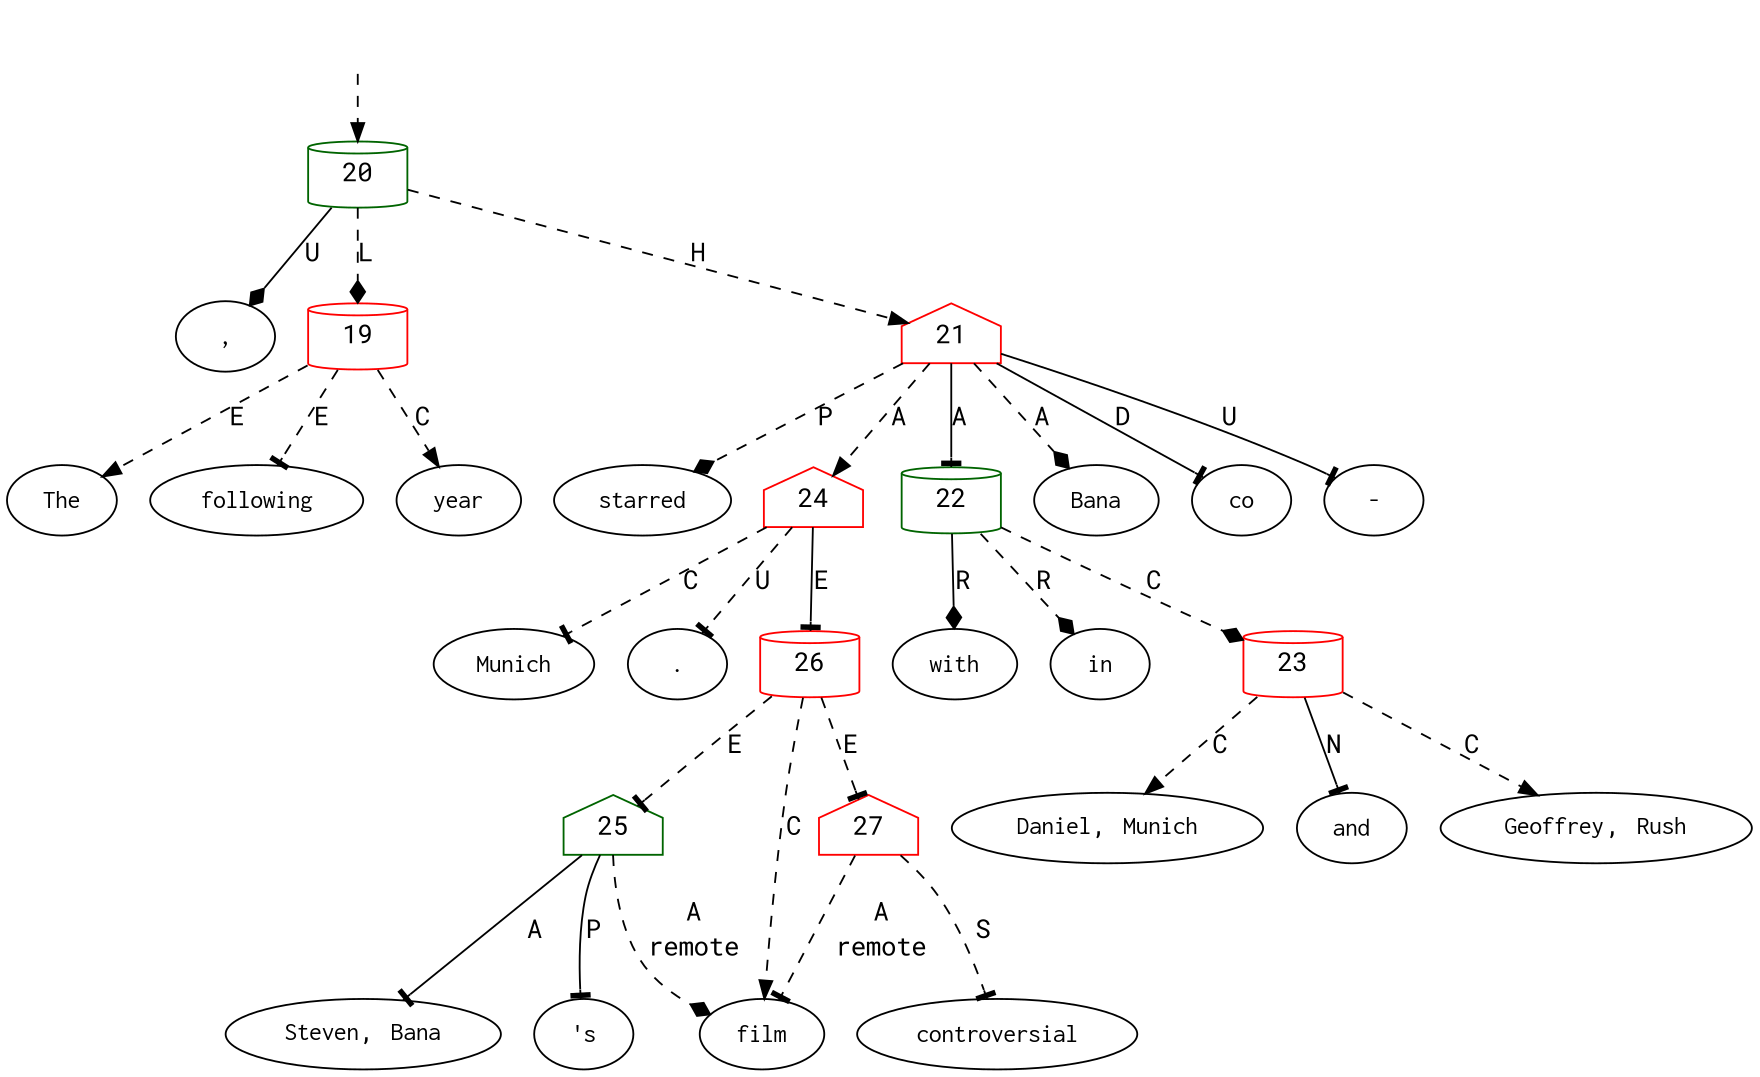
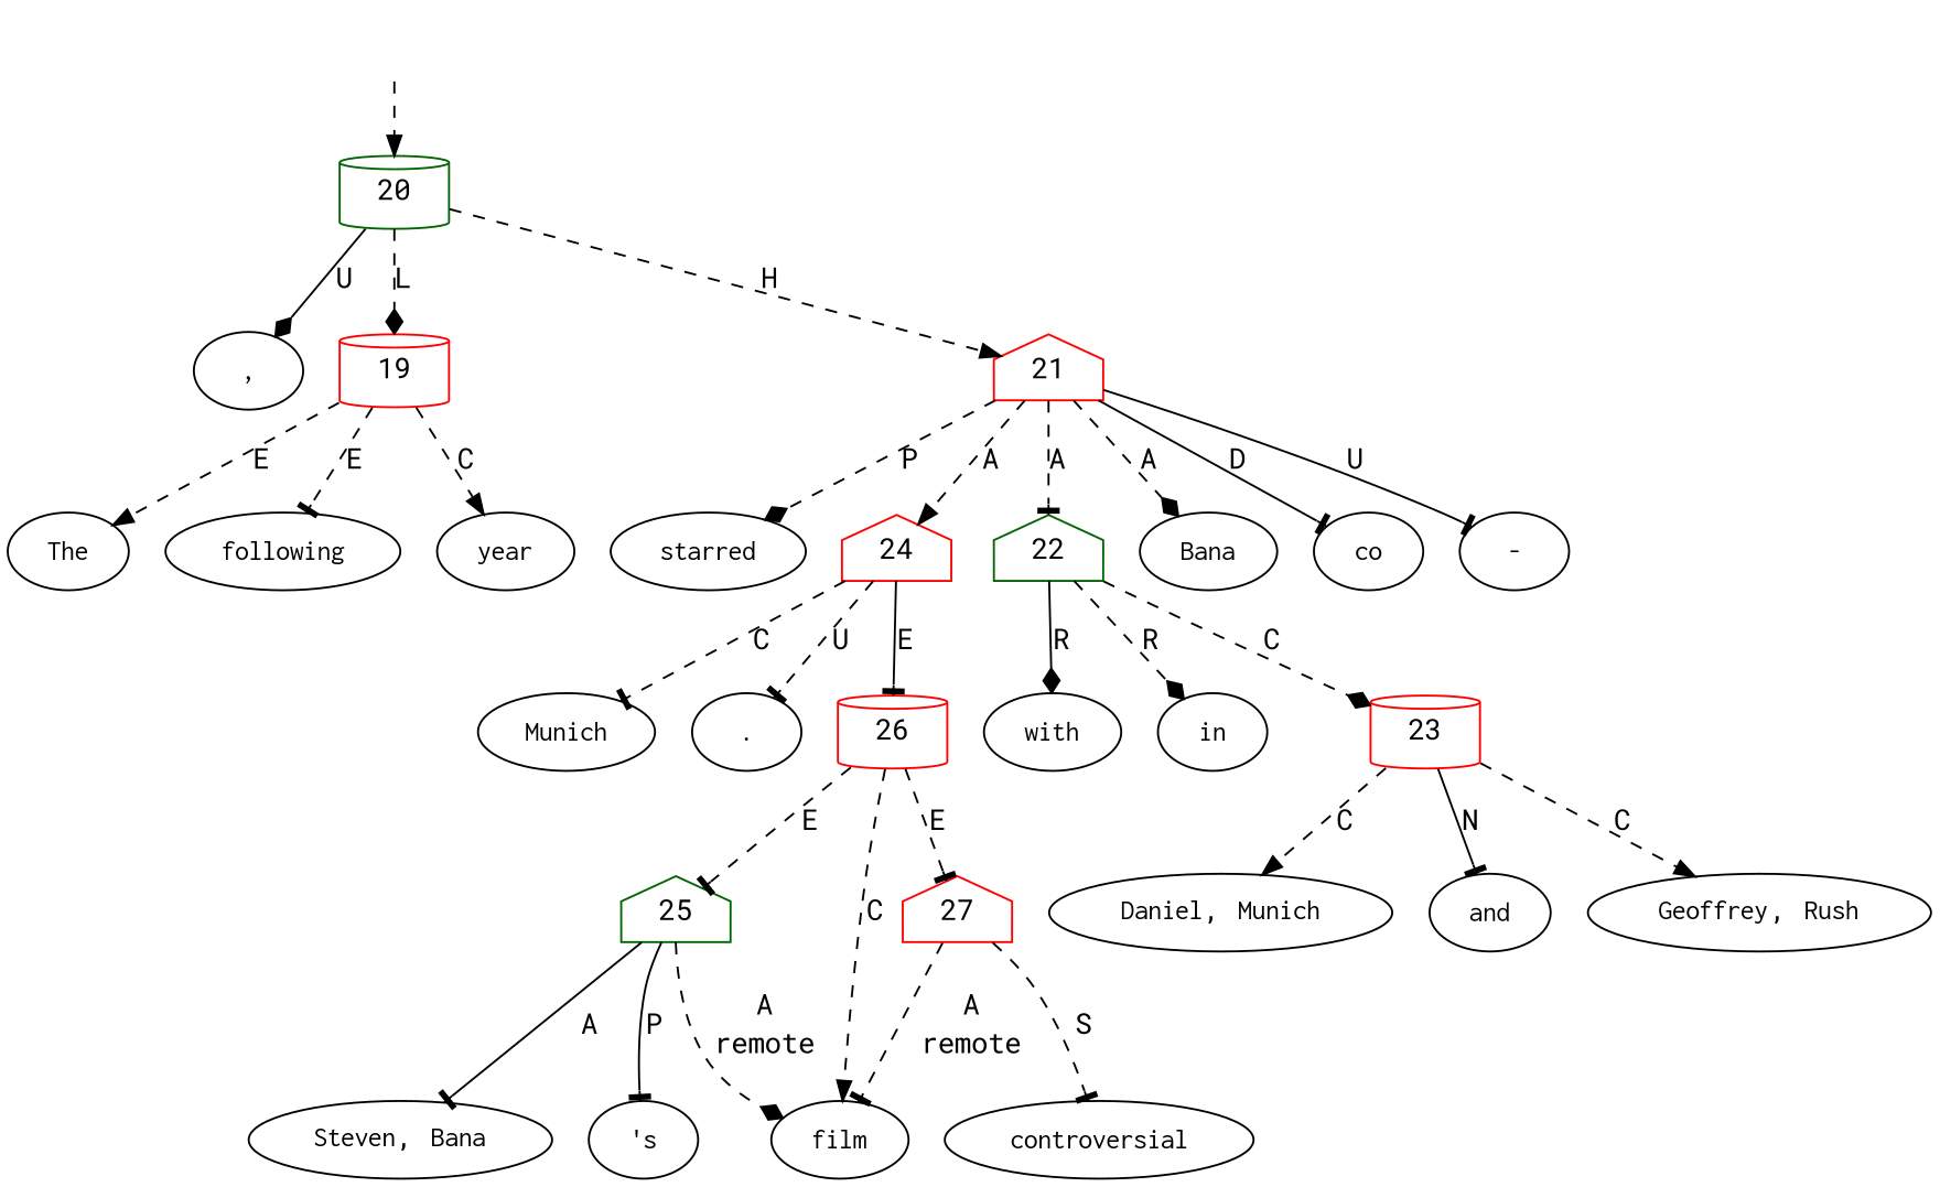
  digraph {
    fontname="Roboto Mono"
    node [fontname="Roboto Mono" shape=oval]
    edge [arrowhead=tee fontname="Roboto Mono" style=dashed]
    top [style=invis shape=""]
    20 [color=darkgreen shape=cylinder]
    n3 [label=<<table align="center" border="0" cellspacing="0"><tr><td colspan="2"><font face="Courier">,</font></td></tr></table>>]
    19 [color=red shape=cylinder]
    21 [color=red shape=house]
    n6 [label=<<table align="center" border="0" cellspacing="0"><tr><td colspan="2"><font face="Courier">The</font></td></tr></table>>]
    n7 [label=<<table align="center" border="0" cellspacing="0"><tr><td colspan="2"><font face="Courier">following</font></td></tr></table>>]
    n8 [label=<<table align="center" border="0" cellspacing="0"><tr><td colspan="2"><font face="Courier">year</font></td></tr></table>>]
    n9 [label=<<table align="center" border="0" cellspacing="0"><tr><td colspan="2"><font face="Courier">Bana</font></td></tr></table>>]
    n10 [label=<<table align="center" border="0" cellspacing="0"><tr><td colspan="2"><font face="Courier">co</font></td></tr></table>>]
    n11 [label=<<table align="center" border="0" cellspacing="0"><tr><td colspan="2"><font face="Courier">-</font></td></tr></table>>]
    n12 [label=<<table align="center" border="0" cellspacing="0"><tr><td colspan="2"><font face="Courier">starred</font></td></tr></table>>]
    24 [color=red shape=house]
-   22 [color=darkgreen shape=cylinder]
+   22 [color=darkgreen shape=house]
    n15 [label=<<table align="center" border="0" cellspacing="0"><tr><td colspan="2"><font face="Courier">with</font></td></tr></table>>]
    n16 [label=<<table align="center" border="0" cellspacing="0"><tr><td colspan="2"><font face="Courier">Daniel</font>,&nbsp;<font face="Courier">Munich</font></td></tr></table>>]
    n17 [label=<<table align="center" border="0" cellspacing="0"><tr><td colspan="2"><font face="Courier">and</font></td></tr></table>>]
    n18 [label=<<table align="center" border="0" cellspacing="0"><tr><td colspan="2"><font face="Courier">Geoffrey</font>,&nbsp;<font face="Courier">Rush</font></td></tr></table>>]
    n19 [label=<<table align="center" border="0" cellspacing="0"><tr><td colspan="2"><font face="Courier">in</font></td></tr></table>>]
    n20 [label=<<table align="center" border="0" cellspacing="0"><tr><td colspan="2"><font face="Courier">Steven</font>,&nbsp;<font face="Courier">Bana</font></td></tr></table>>]
    n21 [label=<<table align="center" border="0" cellspacing="0"><tr><td colspan="2"><font face="Courier">&#x27;s</font></td></tr></table>>]
    n22 [label=<<table align="center" border="0" cellspacing="0"><tr><td colspan="2"><font face="Courier">controversial</font></td></tr></table>>]
    n23 [label=<<table align="center" border="0" cellspacing="0"><tr><td colspan="2"><font face="Courier">film</font></td></tr></table>>]
    n24 [label=<<table align="center" border="0" cellspacing="0"><tr><td colspan="2"><font face="Courier">Munich</font></td></tr></table>>]
    n25 [label=<<table align="center" border="0" cellspacing="0"><tr><td colspan="2"><font face="Courier">.</font></td></tr></table>>]
    26 [color=red shape=cylinder]
    23 [color=red shape=cylinder]
    25 [color=darkgreen shape=house]
    27 [color=red shape=house]
    top -> 20 [arrowhead=normal]
    20 -> n3 [arrowhead=diamond label=U style=solid]
    20 -> 19 [arrowhead=diamond label=L]
    20 -> 21 [arrowhead=normal label=H]
    19 -> n6 [arrowhead=normal label=E]
    19 -> n7 [label=E]
    19 -> n8 [arrowhead=normal label=C]
    21 -> n9 [arrowhead=diamond label=A]
    21 -> n10 [label=D style=solid]
    21 -> n11 [label=U style=solid]
    21 -> n12 [arrowhead=diamond label=P]
    21 -> 24 [arrowhead=normal label=A]
-   21 -> 22 [label=A style=solid]
+   21 -> 22 [label=A]
    24 -> n24 [label=C]
    24 -> n25 [label=U]
    24 -> 26 [label=E style=solid]
    22 -> n15 [arrowhead=diamond label=R style=solid]
    22 -> n19 [arrowhead=diamond label=R]
    22 -> 23 [arrowhead=diamond label=C]
    26 -> n23 [arrowhead=normal label=C]
    26 -> 25 [label=E]
    26 -> 27 [label=E]
    23 -> n16 [arrowhead=normal label=C]
    23 -> n17 [label=N style=solid]
    23 -> n18 [arrowhead=normal label=C]
    25 -> n20 [label=A style=solid]
    25 -> n21 [label=P style=solid]
    25 -> n23 [arrowhead=diamond label=<<table align="center" border="0" cellspacing="0"><tr><td colspan="1">A</td></tr><tr><td>remote</td></tr></table>>]
    27 -> n22 [label=S]
    27 -> n23 [label=<<table align="center" border="0" cellspacing="0"><tr><td colspan="1">A</td></tr><tr><td>remote</td></tr></table>>]
  }
